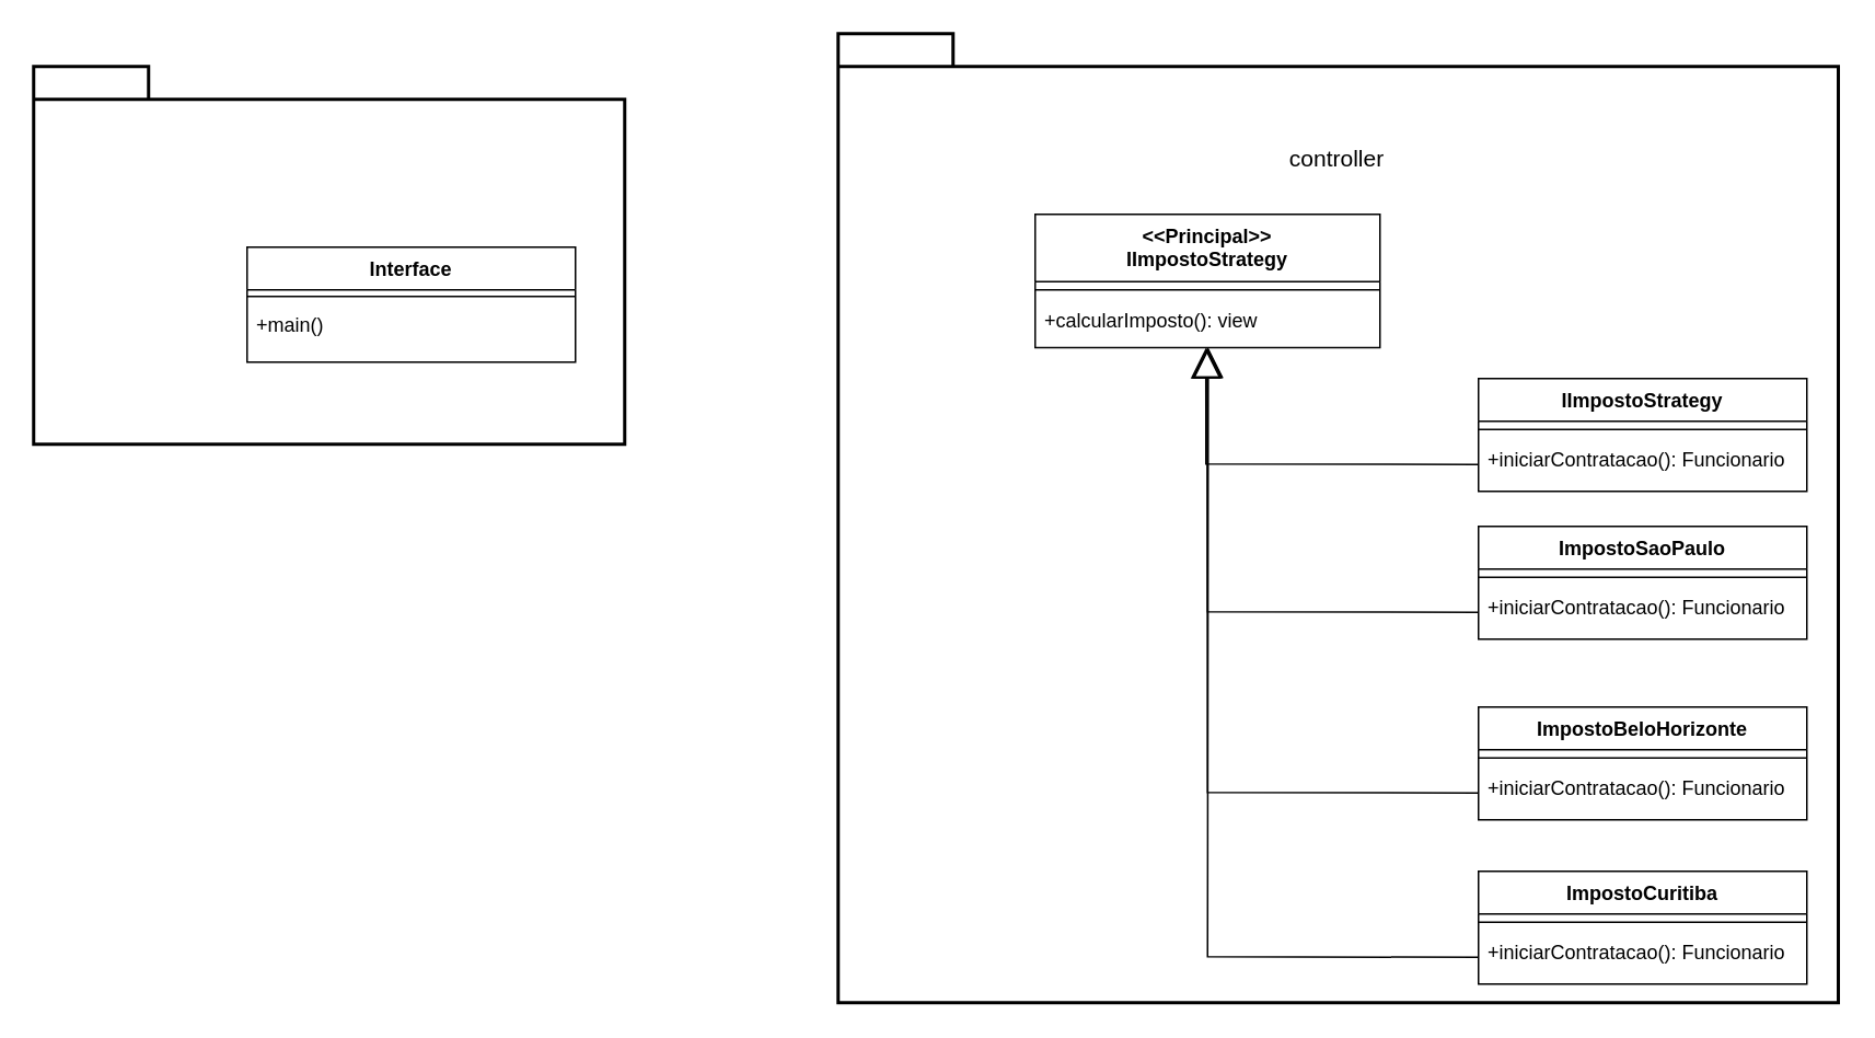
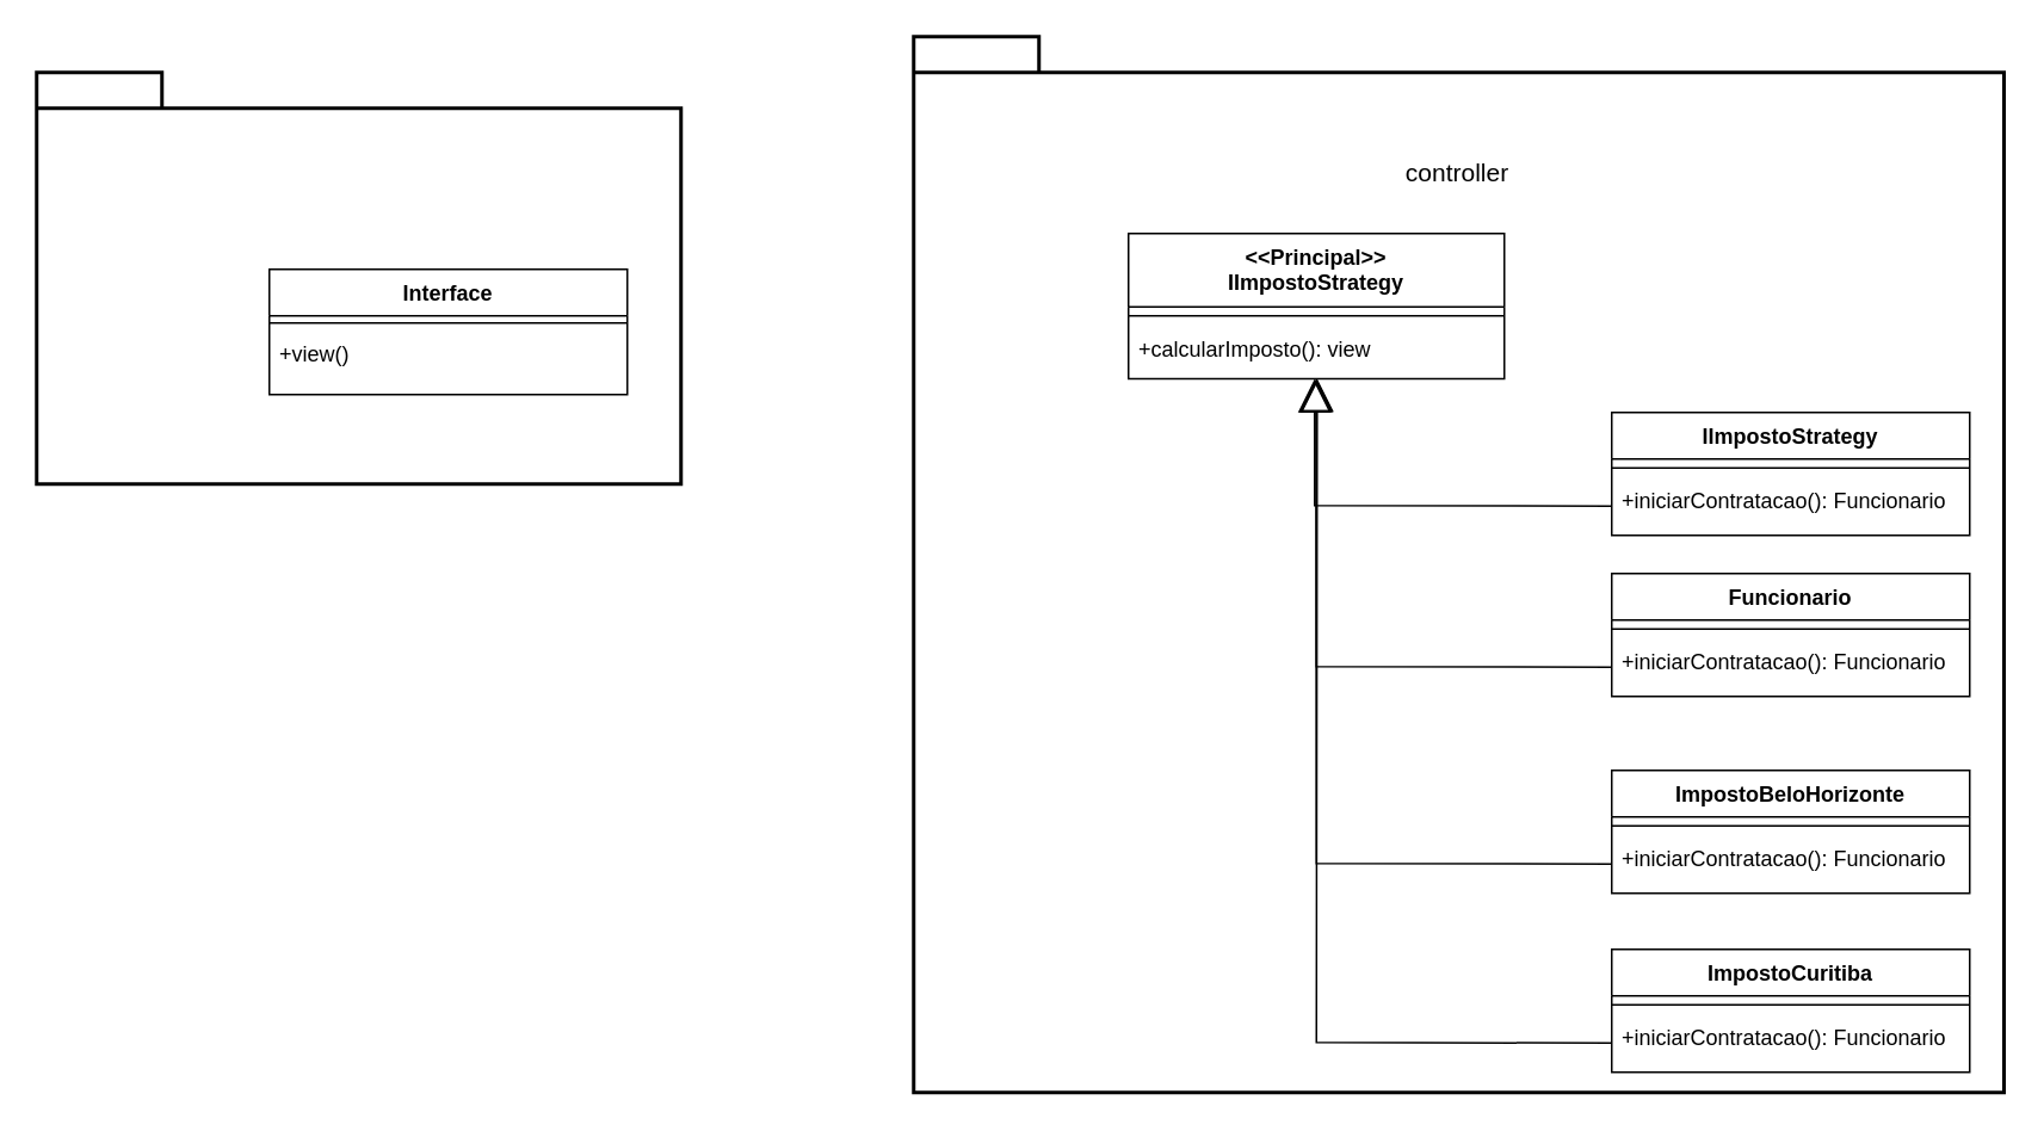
  <mxCell id="0" />
  <mxCell id="1" parent="0" />
  <mxCell id="2" value="" style="group" vertex="1" connectable="0" parent="1"><mxGeometry x="510" y="20" width="609.17" height="590" as="geometry" /></mxCell>
  <mxCell id="3" value="" style="shape=folder;tabWidth=70;tabHeight=20;tabPosition=left;strokeWidth=2;html=1;whiteSpace=wrap;align=center;" vertex="1" parent="2"><mxGeometry width="609.17" height="590" as="geometry" /></mxCell>
  <mxCell id="4" value="&lt;font style=&quot;font-size: 14px;&quot;&gt;c&lt;/font&gt;&lt;span style=&quot;font-size: 14px; background-color: initial;&quot;&gt;ontroller&lt;/span&gt;" style="text;html=1;align=center;verticalAlign=middle;whiteSpace=wrap;rounded=0;" vertex="1" parent="2"><mxGeometry x="243.996" y="40.001" width="120.417" height="71.135" as="geometry" /></mxCell>
  <mxCell id="5" value="&lt;div&gt;&amp;lt;&amp;lt;Principal&amp;gt;&amp;gt;&lt;/div&gt;IImpostoStrategy" style="swimlane;fontStyle=1;align=center;verticalAlign=top;childLayout=stackLayout;horizontal=1;startSize=41;horizontalStack=0;resizeParent=1;resizeParentMax=0;resizeLast=0;collapsible=1;marginBottom=0;whiteSpace=wrap;html=1;" vertex="1" parent="2"><mxGeometry x="120" y="110.0" width="210" height="81.17" as="geometry" /></mxCell>
  <mxCell id="6" value="" style="line;strokeWidth=1;fillColor=none;align=left;verticalAlign=middle;spacingTop=-1;spacingLeft=3;spacingRight=3;rotatable=0;labelPosition=right;points=[];portConstraint=eastwest;strokeColor=inherit;" vertex="1" parent="5"><mxGeometry y="41" width="210" height="10.043" as="geometry" /></mxCell>
  <mxCell id="7" value="+calcularImposto(): view" style="text;strokeColor=none;fillColor=none;align=left;verticalAlign=top;spacingLeft=4;spacingRight=4;overflow=hidden;rotatable=0;points=[[0,0.5],[1,0.5]];portConstraint=eastwest;whiteSpace=wrap;html=1;" vertex="1" parent="5"><mxGeometry y="51.043" width="210" height="30.128" as="geometry" /></mxCell>
- <mxCell id="8" value="ImpostoSaoPaulo" style="swimlane;fontStyle=1;align=center;verticalAlign=top;childLayout=stackLayout;horizontal=1;startSize=26;horizontalStack=0;resizeParent=1;resizeParentMax=0;resizeLast=0;collapsible=1;marginBottom=0;whiteSpace=wrap;html=1;" vertex="1" parent="2"><mxGeometry x="390" y="300.0" width="200" height="68.681" as="geometry" /></mxCell>
+ <mxCell id="8" value="Funcionario" style="swimlane;fontStyle=1;align=center;verticalAlign=top;childLayout=stackLayout;horizontal=1;startSize=26;horizontalStack=0;resizeParent=1;resizeParentMax=0;resizeLast=0;collapsible=1;marginBottom=0;whiteSpace=wrap;html=1;" vertex="1" parent="2"><mxGeometry x="390" y="300.0" width="200" height="68.681" as="geometry" /></mxCell>
  <mxCell id="9" value="" style="line;strokeWidth=1;fillColor=none;align=left;verticalAlign=middle;spacingTop=-1;spacingLeft=3;spacingRight=3;rotatable=0;labelPosition=right;points=[];portConstraint=eastwest;strokeColor=inherit;" vertex="1" parent="8"><mxGeometry y="26" width="200" height="10.043" as="geometry" /></mxCell>
  <mxCell id="10" value="&lt;div&gt;&lt;span style=&quot;background-color: initial;&quot;&gt;+iniciarContratacao(): Funcionario&lt;/span&gt;&lt;br&gt;&lt;/div&gt;" style="text;strokeColor=none;fillColor=none;align=left;verticalAlign=top;spacingLeft=4;spacingRight=4;overflow=hidden;rotatable=0;points=[[0,0.5],[1,0.5]];portConstraint=eastwest;whiteSpace=wrap;html=1;" vertex="1" parent="8"><mxGeometry y="36.043" width="200" height="32.638" as="geometry" /></mxCell>
  <mxCell id="11" value="ImpostoBeloHorizonte" style="swimlane;fontStyle=1;align=center;verticalAlign=top;childLayout=stackLayout;horizontal=1;startSize=26;horizontalStack=0;resizeParent=1;resizeParentMax=0;resizeLast=0;collapsible=1;marginBottom=0;whiteSpace=wrap;html=1;" vertex="1" parent="2"><mxGeometry x="390" y="409.996" width="200" height="68.681" as="geometry" /></mxCell>
  <mxCell id="12" value="" style="line;strokeWidth=1;fillColor=none;align=left;verticalAlign=middle;spacingTop=-1;spacingLeft=3;spacingRight=3;rotatable=0;labelPosition=right;points=[];portConstraint=eastwest;strokeColor=inherit;" vertex="1" parent="11"><mxGeometry y="26" width="200" height="10.043" as="geometry" /></mxCell>
  <mxCell id="13" value="&lt;div&gt;&lt;span style=&quot;background-color: initial;&quot;&gt;+iniciarContratacao(): Funcionario&lt;/span&gt;&lt;br&gt;&lt;/div&gt;" style="text;strokeColor=none;fillColor=none;align=left;verticalAlign=top;spacingLeft=4;spacingRight=4;overflow=hidden;rotatable=0;points=[[0,0.5],[1,0.5]];portConstraint=eastwest;whiteSpace=wrap;html=1;" vertex="1" parent="11"><mxGeometry y="36.043" width="200" height="32.638" as="geometry" /></mxCell>
  <mxCell id="14" value="ImpostoCuritiba" style="swimlane;fontStyle=1;align=center;verticalAlign=top;childLayout=stackLayout;horizontal=1;startSize=26;horizontalStack=0;resizeParent=1;resizeParentMax=0;resizeLast=0;collapsible=1;marginBottom=0;whiteSpace=wrap;html=1;" vertex="1" parent="2"><mxGeometry x="390" y="510.004" width="200" height="68.681" as="geometry" /></mxCell>
  <mxCell id="15" value="" style="line;strokeWidth=1;fillColor=none;align=left;verticalAlign=middle;spacingTop=-1;spacingLeft=3;spacingRight=3;rotatable=0;labelPosition=right;points=[];portConstraint=eastwest;strokeColor=inherit;" vertex="1" parent="14"><mxGeometry y="26" width="200" height="10.043" as="geometry" /></mxCell>
  <mxCell id="16" value="&lt;div&gt;&lt;span style=&quot;background-color: initial;&quot;&gt;+iniciarContratacao(): Funcionario&lt;/span&gt;&lt;br&gt;&lt;/div&gt;" style="text;strokeColor=none;fillColor=none;align=left;verticalAlign=top;spacingLeft=4;spacingRight=4;overflow=hidden;rotatable=0;points=[[0,0.5],[1,0.5]];portConstraint=eastwest;whiteSpace=wrap;html=1;" vertex="1" parent="14"><mxGeometry y="36.043" width="200" height="32.638" as="geometry" /></mxCell>
  <mxCell id="17" value="" style="endArrow=block;endSize=16;endFill=0;html=1;rounded=0;exitX=0;exitY=0.5;exitDx=0;exitDy=0;entryX=0.502;entryY=0.998;entryDx=0;entryDy=0;entryPerimeter=0;" edge="1" parent="2" source="16" target="7"><mxGeometry width="160" relative="1" as="geometry"><mxPoint x="190" y="451.915" as="sourcePoint" /><mxPoint x="350" y="451.915" as="targetPoint" /><Array as="points"><mxPoint x="225" y="562" /></Array></mxGeometry></mxCell>
  <mxCell id="18" value="" style="endArrow=block;endSize=16;endFill=0;html=1;rounded=0;exitX=0;exitY=0.5;exitDx=0;exitDy=0;entryX=0.499;entryY=1.004;entryDx=0;entryDy=0;entryPerimeter=0;" edge="1" parent="2" source="13" target="7"><mxGeometry width="160" relative="1" as="geometry"><mxPoint x="40" y="364.043" as="sourcePoint" /><mxPoint x="200" y="364.043" as="targetPoint" /><Array as="points"><mxPoint x="225" y="462" /></Array></mxGeometry></mxCell>
  <mxCell id="19" value="" style="endArrow=block;endSize=16;endFill=0;html=1;rounded=0;exitX=0;exitY=0.5;exitDx=0;exitDy=0;entryX=0.5;entryY=0.998;entryDx=0;entryDy=0;entryPerimeter=0;" edge="1" parent="2" source="10" target="7"><mxGeometry width="160" relative="1" as="geometry"><mxPoint x="230" y="376.596" as="sourcePoint" /><mxPoint x="390" y="376.596" as="targetPoint" /><Array as="points"><mxPoint x="225" y="352" /></Array></mxGeometry></mxCell>
  <mxCell id="20" value="IImpostoStrategy" style="swimlane;fontStyle=1;align=center;verticalAlign=top;childLayout=stackLayout;horizontal=1;startSize=26;horizontalStack=0;resizeParent=1;resizeParentMax=0;resizeLast=0;collapsible=1;marginBottom=0;whiteSpace=wrap;html=1;" vertex="1" parent="2"><mxGeometry x="390" y="210.0" width="200" height="68.681" as="geometry" /></mxCell>
  <mxCell id="21" value="" style="line;strokeWidth=1;fillColor=none;align=left;verticalAlign=middle;spacingTop=-1;spacingLeft=3;spacingRight=3;rotatable=0;labelPosition=right;points=[];portConstraint=eastwest;strokeColor=inherit;" vertex="1" parent="20"><mxGeometry y="26" width="200" height="10.043" as="geometry" /></mxCell>
  <mxCell id="22" value="&lt;div&gt;&lt;span style=&quot;background-color: initial;&quot;&gt;+iniciarContratacao(): Funcionario&lt;/span&gt;&lt;br&gt;&lt;/div&gt;" style="text;strokeColor=none;fillColor=none;align=left;verticalAlign=top;spacingLeft=4;spacingRight=4;overflow=hidden;rotatable=0;points=[[0,0.5],[1,0.5]];portConstraint=eastwest;whiteSpace=wrap;html=1;" vertex="1" parent="20"><mxGeometry y="36.043" width="200" height="32.638" as="geometry" /></mxCell>
  <mxCell id="23" value="" style="endArrow=block;endSize=16;endFill=0;html=1;rounded=0;exitX=0;exitY=0.5;exitDx=0;exitDy=0;entryX=0.495;entryY=1.005;entryDx=0;entryDy=0;entryPerimeter=0;" edge="1" parent="2" source="22" target="7"><mxGeometry width="160" relative="1" as="geometry"><mxPoint x="250" y="390" as="sourcePoint" /><mxPoint x="410" y="390" as="targetPoint" /><Array as="points"><mxPoint x="224" y="262" /><mxPoint x="224" y="230" /></Array></mxGeometry></mxCell>
  <mxCell id="24" value="" style="shape=folder;tabWidth=70;tabHeight=20;tabPosition=left;strokeWidth=2;html=1;whiteSpace=wrap;align=center;" vertex="1" parent="1"><mxGeometry x="20" y="40" width="360" height="230" as="geometry" /></mxCell>
  <mxCell id="25" value="Interface" style="swimlane;fontStyle=1;align=center;verticalAlign=top;childLayout=stackLayout;horizontal=1;startSize=26;horizontalStack=0;resizeParent=1;resizeParentMax=0;resizeLast=0;collapsible=1;marginBottom=0;whiteSpace=wrap;html=1;" vertex="1" parent="1"><mxGeometry x="150" y="150" width="200" height="70" as="geometry" /></mxCell>
  <mxCell id="26" value="" style="line;strokeWidth=1;fillColor=none;align=left;verticalAlign=middle;spacingTop=-1;spacingLeft=3;spacingRight=3;rotatable=0;labelPosition=right;points=[];portConstraint=eastwest;strokeColor=inherit;" vertex="1" parent="25"><mxGeometry y="26" width="200" height="8" as="geometry" /></mxCell>
- <mxCell id="27" value="+main()" style="text;strokeColor=none;fillColor=none;align=left;verticalAlign=top;spacingLeft=4;spacingRight=4;overflow=hidden;rotatable=0;points=[[0,0.5],[1,0.5]];portConstraint=eastwest;whiteSpace=wrap;html=1;" vertex="1" parent="25"><mxGeometry y="34" width="200" height="36" as="geometry" /></mxCell>
+ <mxCell id="27" value="+view()" style="text;strokeColor=none;fillColor=none;align=left;verticalAlign=top;spacingLeft=4;spacingRight=4;overflow=hidden;rotatable=0;points=[[0,0.5],[1,0.5]];portConstraint=eastwest;whiteSpace=wrap;html=1;" vertex="1" parent="25"><mxGeometry y="34" width="200" height="36" as="geometry" /></mxCell>
